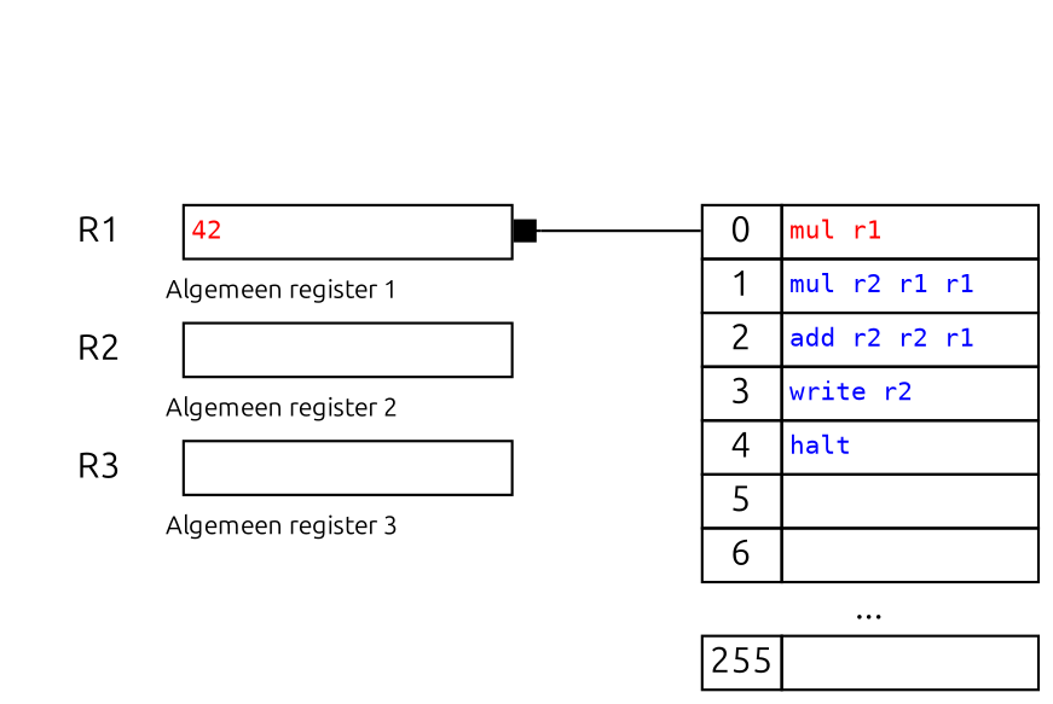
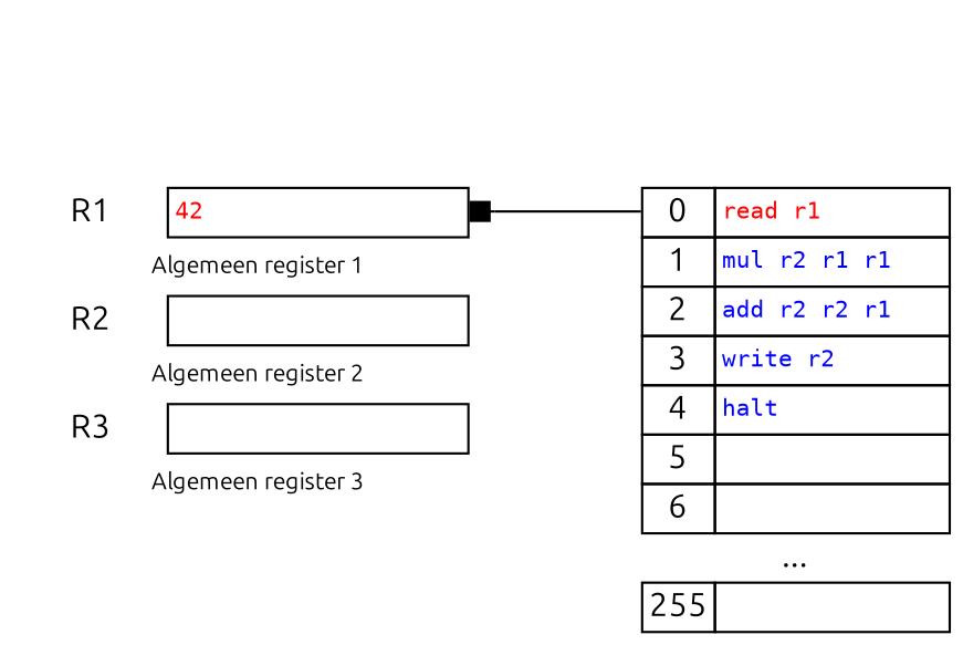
  digraph {
    nodesep=0.5
    rankdir=LR
    ranksep=1
    fontname=Ubuntu
    node [shape=box fontname=Ubuntu]
    edge [style=invis fontname=Ubuntu]
    CPU [color=none style=invis]
    n2 [label=<     <table border="0" cellborder="1" cellspacing="2">         <tr>             <td color="none">R1</td>             <td port="r0" align="left" width="90%"><font color="red" point-size="10" face="monospace">42</font></td>         </tr>         <tr>             <td color="none" align="center" colspan="2">                 <font point-size="10">Algemeen register 1</font>             </td>         </tr>         <tr>             <td color="none">R2</td>             <td align="left">             </td>         </tr>         <tr>             <td color="none" align="center" colspan="2">                 <font point-size="10">Algemeen register 2</font>             </td>         </tr>         <tr>             <td color="none">R3</td>             <td align="left">             </td>         </tr>         <tr>             <td color="none" align="center" colspan="2">                 <font point-size="10">Algemeen register 3</font>             </td>         </tr>     </table>> shape=plain]
    RAM [color=none style=invis]
-   n4 [label=<     <table align="right" border="0" cellborder="1" cellspacing="0">         <tr>             <td port="r0">0</td>             <td align="left" width="100%"><font point-size="10" face="monospace" color="red">mul r1</font></td>         </tr>         <tr>             <td>1</td>             <td align="left"><font point-size="10" face="monospace" color="blue">mul r2 r1 r1</font></td>         </tr>         <tr>             <td>2</td>             <td align="left"><font point-size="10" face="monospace" color="blue">add r2 r2 r1</font></td>         </tr>         <tr>             <td>3</td>             <td align="left"><font point-size="10" face="monospace" color="blue">write r2</font></td>         </tr>         <tr>             <td>4</td>             <td align="left"><font point-size="10" face="monospace" color="blue">halt</font></td>         </tr>         <tr>             <td>5</td>             <td></td>         </tr>         <tr>             <td>6</td>             <td></td>         </tr>         <tr>             <td color="none" colspan="2">...</td>         </tr>         <tr>             <td>255</td>             <td></td>         </tr>     </table>> shape=plain]
+   n4 [label=<     <table align="right" border="0" cellborder="1" cellspacing="0">         <tr>             <td port="r0">0</td>             <td align="left" width="100%"><font point-size="10" face="monospace" color="red">read r1</font></td>         </tr>         <tr>             <td>1</td>             <td align="left"><font point-size="10" face="monospace" color="blue">mul r2 r1 r1</font></td>         </tr>         <tr>             <td>2</td>             <td align="left"><font point-size="10" face="monospace" color="blue">add r2 r2 r1</font></td>         </tr>         <tr>             <td>3</td>             <td align="left"><font point-size="10" face="monospace" color="blue">write r2</font></td>         </tr>         <tr>             <td>4</td>             <td align="left"><font point-size="10" face="monospace" color="blue">halt</font></td>         </tr>         <tr>             <td>5</td>             <td></td>         </tr>         <tr>             <td>6</td>             <td></td>         </tr>         <tr>             <td color="none" colspan="2">...</td>         </tr>         <tr>             <td>255</td>             <td></td>         </tr>     </table>> shape=plain]
    subgraph sub_1 {
      rank=same
      CPU
      n2
    }
    subgraph sub_2 {
      rank=same
      RAM
      n4
    }
    CPU -> n2
    CPU -> RAM [dir=both]
    RAM -> n4
    n4 -> n2 [headport=r0 tailport=r0 arrowhead=box style=""]
  }
